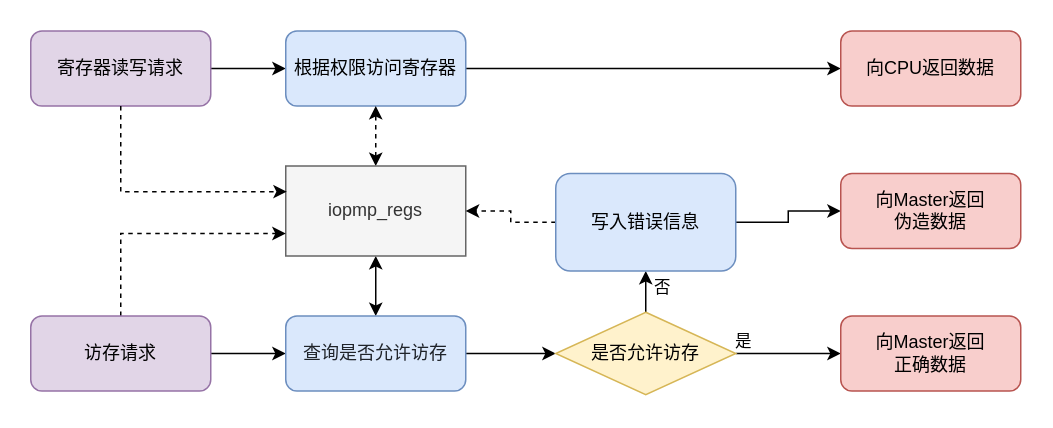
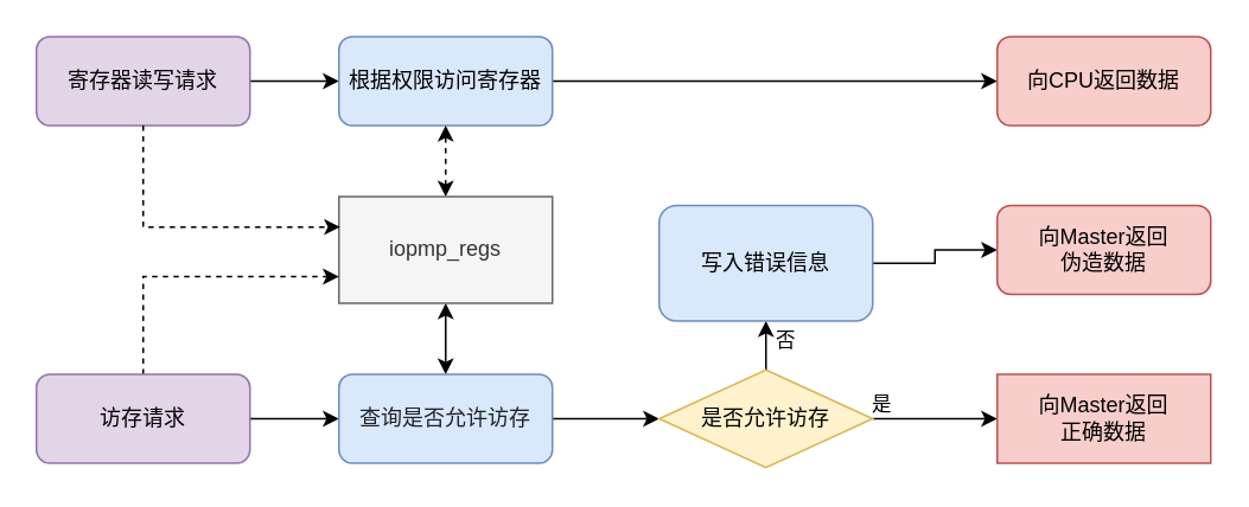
  <mxCell id="0" />
  <mxCell id="1" parent="0" />
  <mxCell id="2" value="" style="edgeStyle=orthogonalEdgeStyle;rounded=0;orthogonalLoop=1;jettySize=auto;html=1;" parent="1" source="3" target="5" edge="1"><mxGeometry relative="1" as="geometry" /></mxCell>
  <mxCell id="3" value="寄存器读写请求" style="rounded=1;whiteSpace=wrap;html=1;fillColor=#e1d5e7;strokeColor=#9673a6;" parent="1" vertex="1"><mxGeometry x="20" y="20" width="120" height="50" as="geometry" /></mxCell>
  <mxCell id="4" style="edgeStyle=orthogonalEdgeStyle;rounded=0;orthogonalLoop=1;jettySize=auto;html=1;entryX=0;entryY=0.5;entryDx=0;entryDy=0;" parent="1" source="5" target="25" edge="1"><mxGeometry relative="1" as="geometry" /></mxCell>
  <mxCell id="5" value="根据权限访问寄存器" style="rounded=1;whiteSpace=wrap;html=1;fillColor=#dae8fc;strokeColor=#6c8ebf;" parent="1" vertex="1"><mxGeometry x="190" y="20" width="120" height="50" as="geometry" /></mxCell>
  <mxCell id="6" style="edgeStyle=orthogonalEdgeStyle;rounded=0;orthogonalLoop=1;jettySize=auto;html=1;entryX=0.5;entryY=1;entryDx=0;entryDy=0;startArrow=classic;startFill=1;dashed=1;" parent="1" source="8" target="5" edge="1"><mxGeometry relative="1" as="geometry" /></mxCell>
  <mxCell id="7" style="edgeStyle=orthogonalEdgeStyle;rounded=0;orthogonalLoop=1;jettySize=auto;html=1;entryX=0.5;entryY=0;entryDx=0;entryDy=0;startArrow=classic;startFill=1;dashed=0;" parent="1" source="8" target="14" edge="1"><mxGeometry relative="1" as="geometry" /></mxCell>
  <mxCell id="8" value="iopmp_regs" style="rounded=0;whiteSpace=wrap;html=1;fillColor=#f5f5f5;fontColor=#333333;strokeColor=#666666;" parent="1" vertex="1"><mxGeometry x="190" y="110" width="120" height="60" as="geometry" /></mxCell>
  <mxCell id="9" style="edgeStyle=orthogonalEdgeStyle;rounded=0;orthogonalLoop=1;jettySize=auto;html=1;entryX=0;entryY=0.75;entryDx=0;entryDy=0;exitX=0.5;exitY=0;exitDx=0;exitDy=0;dashed=1;" parent="1" source="11" target="8" edge="1"><mxGeometry relative="1" as="geometry" /></mxCell>
  <mxCell id="10" style="edgeStyle=orthogonalEdgeStyle;rounded=0;orthogonalLoop=1;jettySize=auto;html=1;entryX=0;entryY=0.5;entryDx=0;entryDy=0;" parent="1" source="11" target="14" edge="1"><mxGeometry relative="1" as="geometry" /></mxCell>
  <mxCell id="11" value="访存请求" style="rounded=1;whiteSpace=wrap;html=1;fillColor=#e1d5e7;strokeColor=#9673a6;" parent="1" vertex="1"><mxGeometry x="20" y="210" width="120" height="50" as="geometry" /></mxCell>
  <mxCell id="12" style="edgeStyle=orthogonalEdgeStyle;rounded=0;orthogonalLoop=1;jettySize=auto;html=1;entryX=0.006;entryY=0.285;entryDx=0;entryDy=0;entryPerimeter=0;exitX=0.5;exitY=1;exitDx=0;exitDy=0;dashed=1;" parent="1" source="3" target="8" edge="1"><mxGeometry relative="1" as="geometry" /></mxCell>
  <mxCell id="13" style="edgeStyle=orthogonalEdgeStyle;rounded=0;orthogonalLoop=1;jettySize=auto;html=1;entryX=0;entryY=0.5;entryDx=0;entryDy=0;" parent="1" source="14" target="19" edge="1"><mxGeometry relative="1" as="geometry" /></mxCell>
  <mxCell id="14" value="&lt;div style=&quot;color: rgb(31, 35, 41);&quot;&gt;&lt;p style=&quot;&quot;&gt;&lt;font&gt;查询是否允许访存&lt;/font&gt;&lt;/p&gt;&lt;/div&gt;&lt;span style=&quot;white-space-collapse: preserve;&quot;&gt;&lt;/span&gt;" style="rounded=1;whiteSpace=wrap;html=1;fillColor=#dae8fc;strokeColor=#6c8ebf;" parent="1" vertex="1"><mxGeometry x="190" y="210" width="120" height="50" as="geometry" /></mxCell>
  <mxCell id="15" style="edgeStyle=orthogonalEdgeStyle;rounded=0;orthogonalLoop=1;jettySize=auto;html=1;entryX=0.5;entryY=1;entryDx=0;entryDy=0;" parent="1" source="19" target="22" edge="1"><mxGeometry relative="1" as="geometry" /></mxCell>
  <mxCell id="16" value="否" style="edgeLabel;html=1;align=center;verticalAlign=middle;resizable=0;points=[];" vertex="1" connectable="0" parent="15"><mxGeometry x="-0.133" relative="1" as="geometry"><mxPoint x="10" as="offset" /></mxGeometry></mxCell>
  <mxCell id="17" style="edgeStyle=orthogonalEdgeStyle;rounded=0;orthogonalLoop=1;jettySize=auto;html=1;entryX=0;entryY=0.5;entryDx=0;entryDy=0;" parent="1" source="19" target="23" edge="1"><mxGeometry relative="1" as="geometry" /></mxCell>
  <mxCell id="18" value="是" style="edgeLabel;html=1;align=center;verticalAlign=middle;resizable=0;points=[];" parent="17" vertex="1" connectable="0"><mxGeometry x="-0.052" y="2" relative="1" as="geometry"><mxPoint x="-29" y="-7" as="offset" /></mxGeometry></mxCell>
  <mxCell id="19" value="是否允许访存" style="rhombus;whiteSpace=wrap;html=1;fillColor=#fff2cc;strokeColor=#d6b656;" parent="1" vertex="1"><mxGeometry x="370" y="207.5" width="120" height="55" as="geometry" /></mxCell>
- <mxCell id="20" style="edgeStyle=orthogonalEdgeStyle;rounded=0;orthogonalLoop=1;jettySize=auto;html=1;entryX=1;entryY=0.5;entryDx=0;entryDy=0;dashed=1;" parent="1" source="22" target="8" edge="1"><mxGeometry relative="1" as="geometry" /></mxCell>
  <mxCell id="21" value="" style="edgeStyle=orthogonalEdgeStyle;rounded=0;orthogonalLoop=1;jettySize=auto;html=1;" parent="1" source="22" target="24" edge="1"><mxGeometry relative="1" as="geometry" /></mxCell>
  <mxCell id="22" value="写入错误信息" style="rounded=1;whiteSpace=wrap;html=1;fillColor=#dae8fc;strokeColor=#6c8ebf;" parent="1" vertex="1"><mxGeometry x="370" y="115" width="120" height="65" as="geometry" /></mxCell>
- <mxCell id="23" value="向Master返回&lt;div&gt;正确数据&lt;/div&gt;" style="rounded=1;whiteSpace=wrap;html=1;fillColor=#f8cecc;strokeColor=#b85450;" parent="1" vertex="1"><mxGeometry x="560" y="210" width="120" height="50" as="geometry" /></mxCell>
+ <mxCell id="23" value="向Master返回&lt;div&gt;正确数据&lt;/div&gt;" style="whiteSpace=wrap;html=1;fillColor=#f8cecc;strokeColor=#b85450;rounded=0;" parent="1" vertex="1"><mxGeometry x="560" y="210" width="120" height="50" as="geometry" /></mxCell>
  <mxCell id="24" value="向Master返回&lt;div&gt;伪造数据&lt;/div&gt;" style="rounded=1;whiteSpace=wrap;html=1;fillColor=#f8cecc;strokeColor=#b85450;" parent="1" vertex="1"><mxGeometry x="560" y="115" width="120" height="50" as="geometry" /></mxCell>
  <mxCell id="25" value="向CPU返回数据" style="rounded=1;whiteSpace=wrap;html=1;fillColor=#f8cecc;strokeColor=#b85450;" parent="1" vertex="1"><mxGeometry x="560" y="20" width="120" height="50" as="geometry" /></mxCell>
